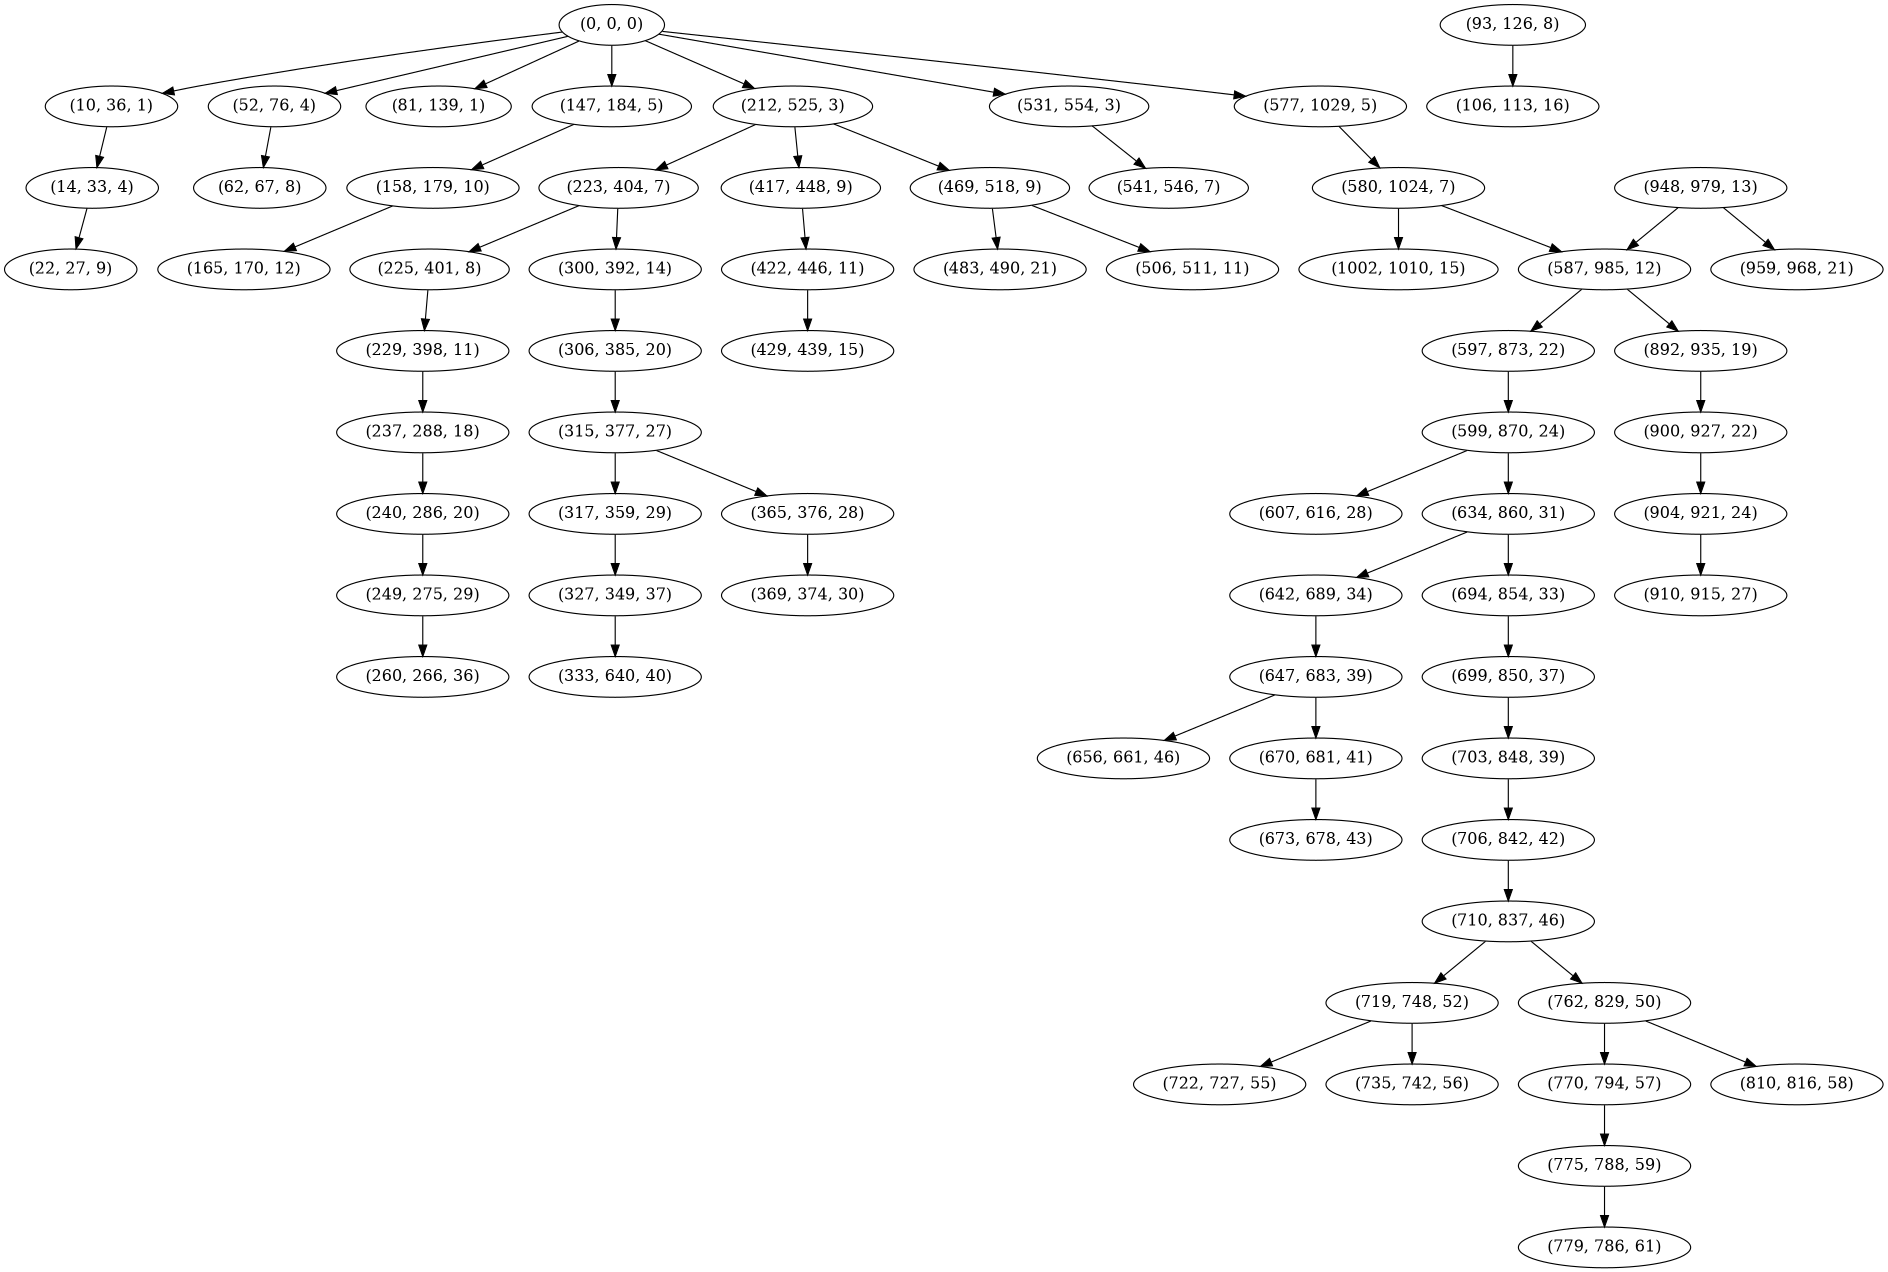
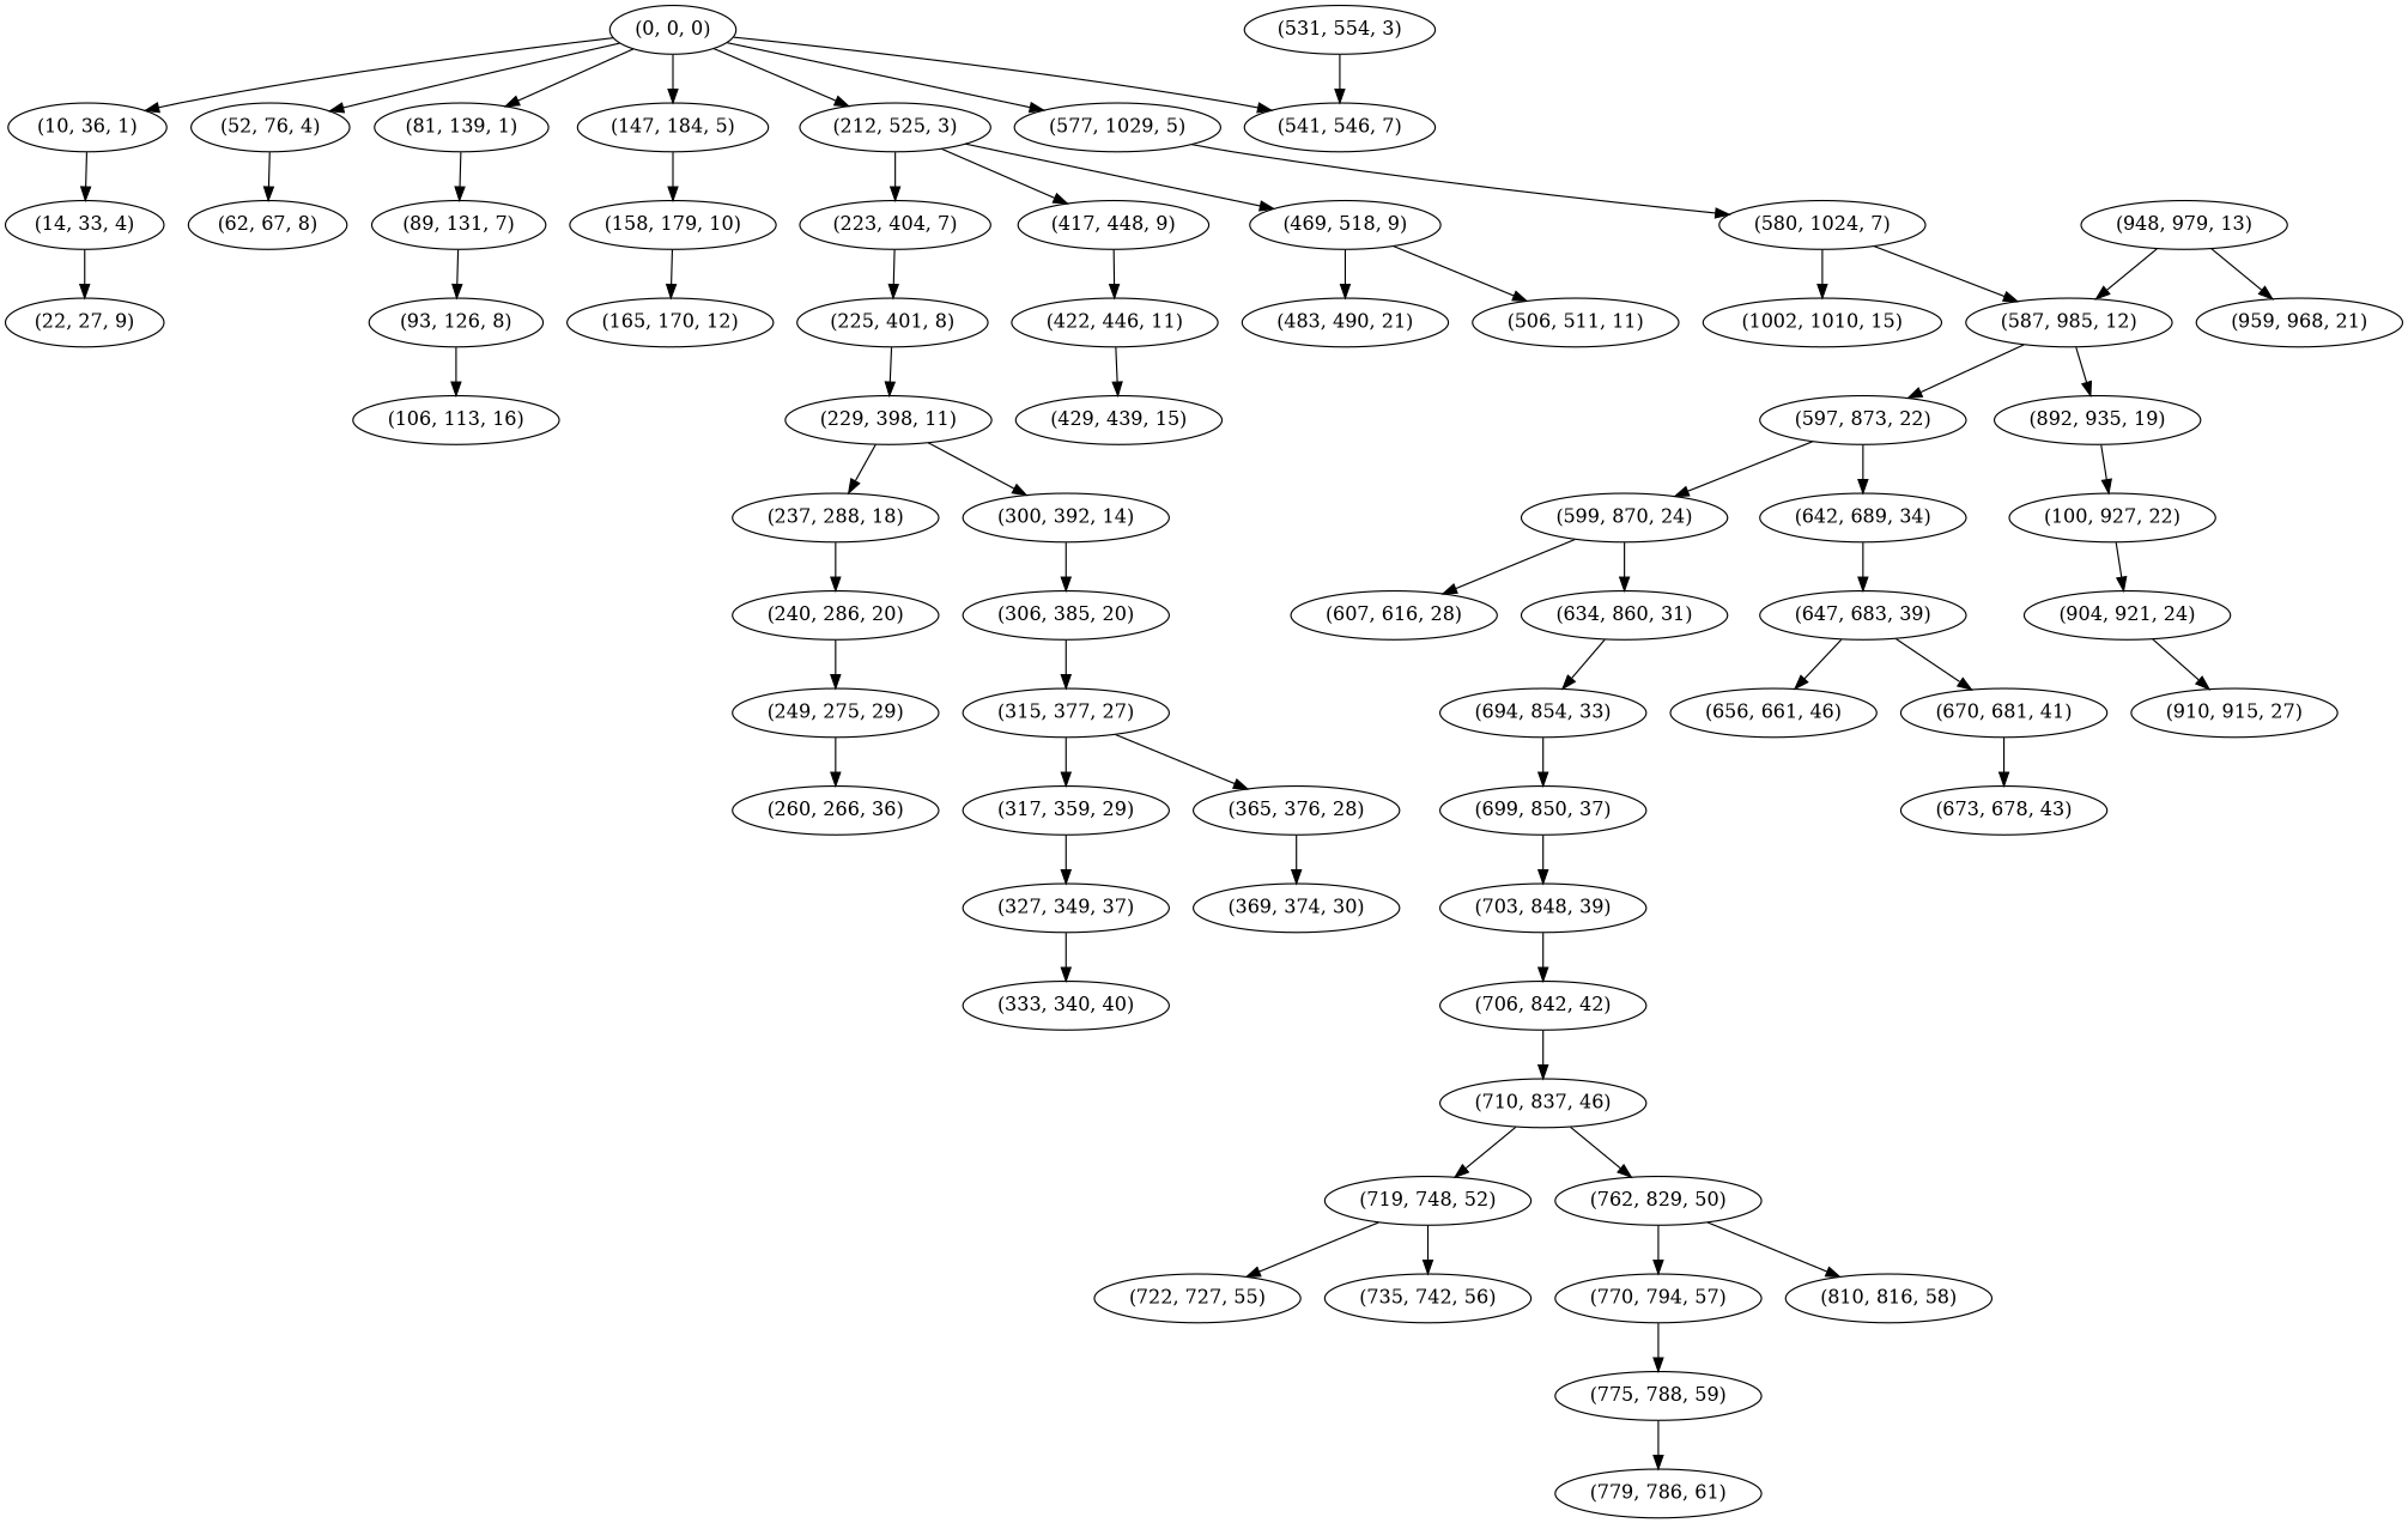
  digraph {
    "(0, 0, 0)"
    "(10, 36, 1)"
    "(52, 76, 4)"
    "(81, 139, 1)"
    "(147, 184, 5)"
    "(212, 525, 3)"
    "(531, 554, 3)"
    "(577, 1029, 5)"
    "(14, 33, 4)"
    "(62, 67, 8)"
+   "(89, 131, 7)"
    "(158, 179, 10)"
    "(223, 404, 7)"
    "(417, 448, 9)"
    "(469, 518, 9)"
    "(541, 546, 7)"
    "(580, 1024, 7)"
    "(22, 27, 9)"
    "(93, 126, 8)"
    "(106, 113, 16)"
    "(165, 170, 12)"
    "(225, 401, 8)"
    "(422, 446, 11)"
    "(483, 490, 21)"
    "(506, 511, 11)"
    "(229, 398, 11)"
    "(237, 288, 18)"
    "(300, 392, 14)"
    "(240, 286, 20)"
    "(306, 385, 20)"
    "(249, 275, 29)"
    "(260, 266, 36)"
    "(315, 377, 27)"
    "(317, 359, 29)"
    "(365, 376, 28)"
    "(327, 349, 37)"
    "(369, 374, 30)"
-   "(333, 340, 40)" [label="(333, 640, 40)"]
+   "(333, 340, 40)"
    "(429, 439, 15)"
    "(587, 985, 12)"
    "(1002, 1010, 15)"
    "(597, 873, 22)"
    "(892, 935, 19)"
    "(599, 870, 24)"
-   "(900, 927, 22)"
+   "(900, 927, 22)" [label="(100, 927, 22)"]
    "(948, 979, 13)"
    "(959, 968, 21)"
    "(607, 616, 28)"
    "(634, 860, 31)"
    "(642, 689, 34)"
    "(694, 854, 33)"
    "(647, 683, 39)"
    "(699, 850, 37)"
    "(656, 661, 46)"
    "(670, 681, 41)"
    "(673, 678, 43)"
    "(703, 848, 39)"
    "(706, 842, 42)"
    "(710, 837, 46)"
    "(719, 748, 52)"
    "(762, 829, 50)"
    "(722, 727, 55)"
    "(735, 742, 56)"
    "(770, 794, 57)"
    "(810, 816, 58)"
    "(775, 788, 59)"
    "(779, 786, 61)"
    "(904, 921, 24)"
    "(910, 915, 27)"
    "(0, 0, 0)" -> "(10, 36, 1)"
    "(0, 0, 0)" -> "(52, 76, 4)"
    "(0, 0, 0)" -> "(81, 139, 1)"
    "(0, 0, 0)" -> "(147, 184, 5)"
    "(0, 0, 0)" -> "(212, 525, 3)"
-   "(0, 0, 0)" -> "(531, 554, 3)"
+   "(0, 0, 0)" -> "(541, 546, 7)"
    "(0, 0, 0)" -> "(577, 1029, 5)"
    "(10, 36, 1)" -> "(14, 33, 4)"
    "(52, 76, 4)" -> "(62, 67, 8)"
+   "(81, 139, 1)" -> "(89, 131, 7)"
    "(147, 184, 5)" -> "(158, 179, 10)"
    "(212, 525, 3)" -> "(223, 404, 7)"
    "(212, 525, 3)" -> "(417, 448, 9)"
    "(212, 525, 3)" -> "(469, 518, 9)"
    "(531, 554, 3)" -> "(541, 546, 7)"
    "(577, 1029, 5)" -> "(580, 1024, 7)"
    "(14, 33, 4)" -> "(22, 27, 9)"
+   "(89, 131, 7)" -> "(93, 126, 8)"
    "(158, 179, 10)" -> "(165, 170, 12)"
    "(223, 404, 7)" -> "(225, 401, 8)"
    "(417, 448, 9)" -> "(422, 446, 11)"
    "(469, 518, 9)" -> "(483, 490, 21)"
    "(469, 518, 9)" -> "(506, 511, 11)"
    "(580, 1024, 7)" -> "(587, 985, 12)"
    "(580, 1024, 7)" -> "(1002, 1010, 15)"
    "(93, 126, 8)" -> "(106, 113, 16)"
    "(225, 401, 8)" -> "(229, 398, 11)"
    "(422, 446, 11)" -> "(429, 439, 15)"
    "(229, 398, 11)" -> "(237, 288, 18)"
-   "(223, 404, 7)" -> "(300, 392, 14)"
+   "(229, 398, 11)" -> "(300, 392, 14)"
    "(237, 288, 18)" -> "(240, 286, 20)"
    "(300, 392, 14)" -> "(306, 385, 20)"
    "(240, 286, 20)" -> "(249, 275, 29)"
    "(306, 385, 20)" -> "(315, 377, 27)"
    "(249, 275, 29)" -> "(260, 266, 36)"
    "(315, 377, 27)" -> "(317, 359, 29)"
    "(315, 377, 27)" -> "(365, 376, 28)"
    "(317, 359, 29)" -> "(327, 349, 37)"
    "(365, 376, 28)" -> "(369, 374, 30)"
    "(327, 349, 37)" -> "(333, 340, 40)"
    "(587, 985, 12)" -> "(597, 873, 22)"
    "(587, 985, 12)" -> "(892, 935, 19)"
    "(597, 873, 22)" -> "(599, 870, 24)"
    "(892, 935, 19)" -> "(900, 927, 22)"
    "(599, 870, 24)" -> "(607, 616, 28)"
    "(599, 870, 24)" -> "(634, 860, 31)"
    "(900, 927, 22)" -> "(904, 921, 24)"
    "(948, 979, 13)" -> "(587, 985, 12)"
    "(948, 979, 13)" -> "(959, 968, 21)"
-   "(634, 860, 31)" -> "(642, 689, 34)"
+   "(597, 873, 22)" -> "(642, 689, 34)"
    "(634, 860, 31)" -> "(694, 854, 33)"
    "(642, 689, 34)" -> "(647, 683, 39)"
    "(694, 854, 33)" -> "(699, 850, 37)"
    "(647, 683, 39)" -> "(656, 661, 46)"
    "(647, 683, 39)" -> "(670, 681, 41)"
    "(699, 850, 37)" -> "(703, 848, 39)"
    "(670, 681, 41)" -> "(673, 678, 43)"
    "(703, 848, 39)" -> "(706, 842, 42)"
    "(706, 842, 42)" -> "(710, 837, 46)"
    "(710, 837, 46)" -> "(719, 748, 52)"
    "(710, 837, 46)" -> "(762, 829, 50)"
    "(719, 748, 52)" -> "(722, 727, 55)"
    "(719, 748, 52)" -> "(735, 742, 56)"
    "(762, 829, 50)" -> "(770, 794, 57)"
    "(762, 829, 50)" -> "(810, 816, 58)"
    "(770, 794, 57)" -> "(775, 788, 59)"
    "(775, 788, 59)" -> "(779, 786, 61)"
    "(904, 921, 24)" -> "(910, 915, 27)"
  }
